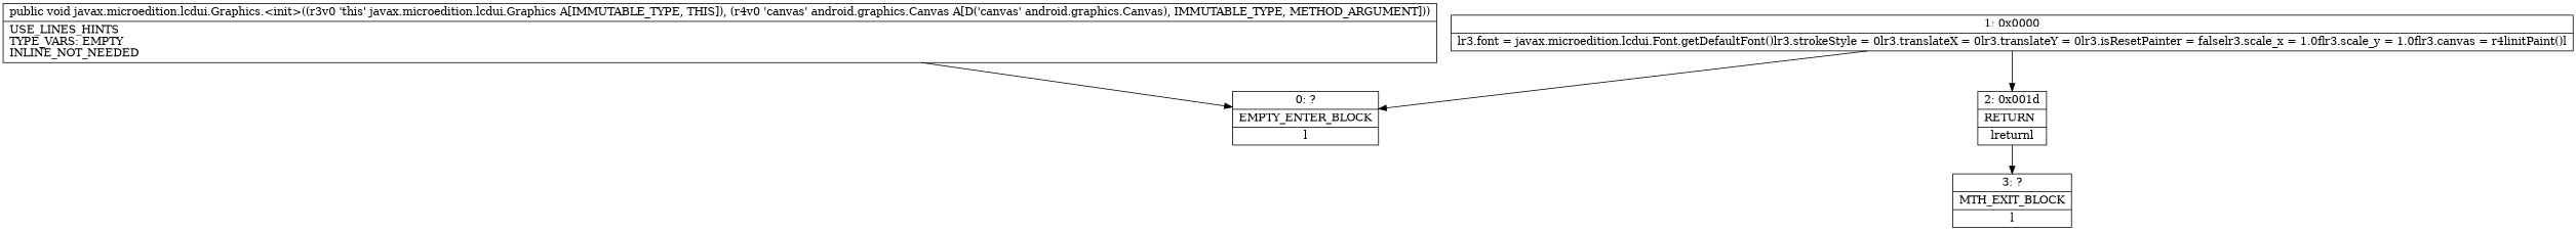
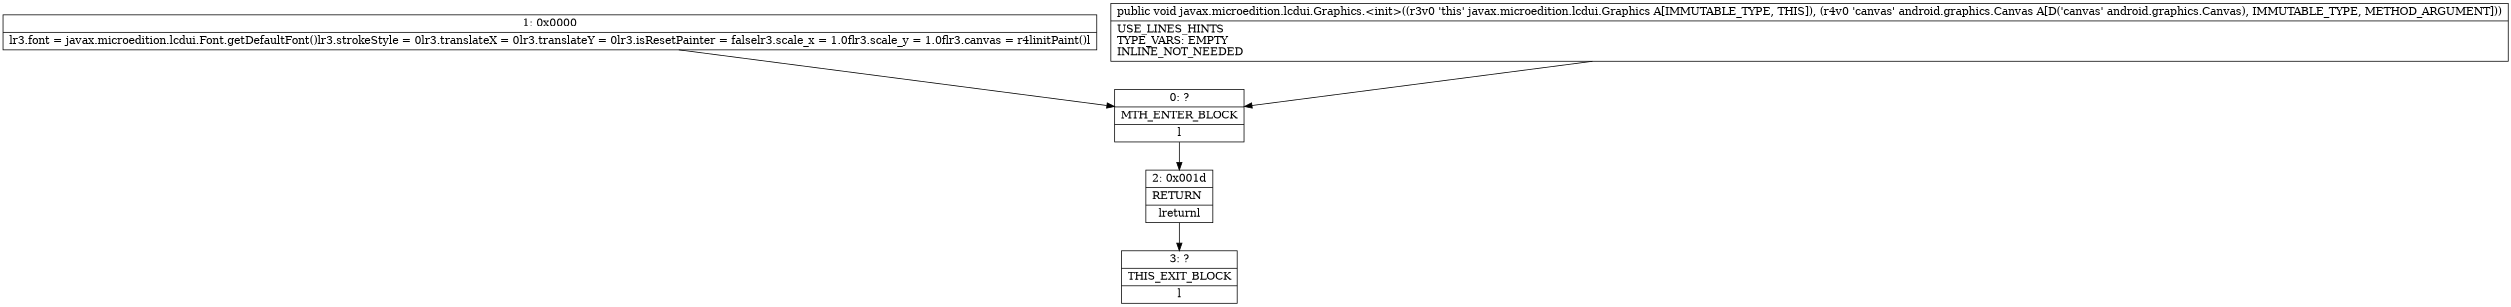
  digraph {
    node [shape=record]
-   n1 [label="{0\:\ ?|EMPTY_ENTER_BLOCK\l|l}"]
+   n1 [label="{0\:\ ?|MTH_ENTER_BLOCK\l|l}"]
    n2 [label="{1\:\ 0x0000|lr3.font = javax.microedition.lcdui.Font.getDefaultFont()lr3.strokeStyle = 0lr3.translateX = 0lr3.translateY = 0lr3.isResetPainter = falselr3.scale_x = 1.0flr3.scale_y = 1.0flr3.canvas = r4linitPaint()l}"]
    n3 [label="{2\:\ 0x001d|RETURN\l|lreturnl}"]
-   n4 [label="{3\:\ ?|MTH_EXIT_BLOCK\l|l}"]
+   n4 [label="{3\:\ ?|THIS_EXIT_BLOCK\l|l}"]
    n5 [label="{public void javax.microedition.lcdui.Graphics.\<init\>((r3v0 'this' javax.microedition.lcdui.Graphics A[IMMUTABLE_TYPE, THIS]), (r4v0 'canvas' android.graphics.Canvas A[D('canvas' android.graphics.Canvas), IMMUTABLE_TYPE, METHOD_ARGUMENT]))  | USE_LINES_HINTS\lTYPE_VARS: EMPTY\lINLINE_NOT_NEEDED\l}"]
    n2 -> n1
-   n2 -> n3
+   n1 -> n3
    n3 -> n4
    n5 -> n1
  }
